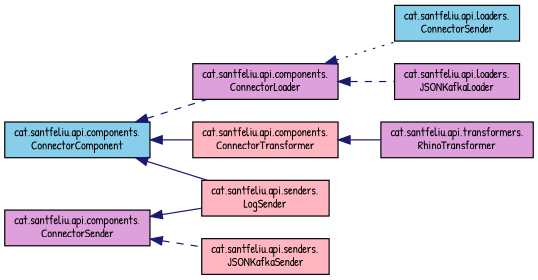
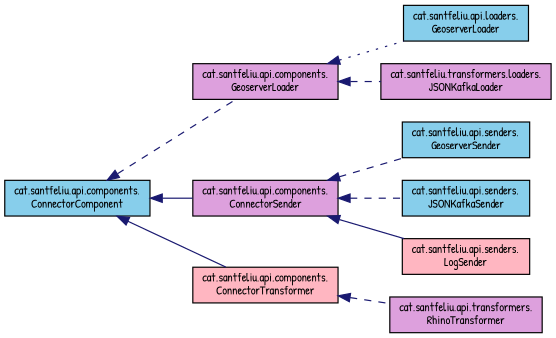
  digraph {
    fontname="Patrick Hand"
    rankdir=LR
    node [color=black fillcolor=skyblue fontname="Patrick Hand" fontsize=10 shape=record style=filled]
    edge [color=midnightblue dir=back fontname="Patrick Hand" fontsize=10 labelfontname=Helvetica labelfontsize=10 style=dashed]
    n1 [fontcolor=black height=0.2 label="cat.santfeliu.api.components.\lConnectorComponent" width=0.4]
-   n2 [fillcolor=plum height=0.2 label="cat.santfeliu.api.components.\lConnectorLoader" width=0.4]
+   n2 [fillcolor=plum height=0.2 label="cat.santfeliu.api.components.\lGeoserverLoader" width=0.4]
    n3 [fillcolor=plum height=0.2 label="cat.santfeliu.api.components.\lConnectorSender" width=0.4]
    n4 [fillcolor=lightpink height=0.2 label="cat.santfeliu.api.components.\lConnectorTransformer" width=0.4]
-   n5 [height=0.2 label="cat.santfeliu.api.loaders.\lConnectorSender" width=0.4]
-   n6 [fillcolor=plum height=0.2 label="cat.santfeliu.api.loaders.\lJSONKafkaLoader" width=0.4]
-   n8 [fillcolor=lightpink height=0.2 label="cat.santfeliu.api.senders.\lJSONKafkaSender" width=0.4]
+   n5 [height=0.2 label="cat.santfeliu.api.loaders.\lGeoserverLoader" width=0.4]
+   n6 [fillcolor=plum height=0.2 label="cat.santfeliu.transformers.loaders.\lJSONKafkaLoader" width=0.4]
+   n7 [height=0.2 label="cat.santfeliu.api.senders.\lGeoserverSender" width=0.4]
+   n8 [height=0.2 label="cat.santfeliu.api.senders.\lJSONKafkaSender" width=0.4]
    n9 [fillcolor=lightpink height=0.2 label="cat.santfeliu.api.senders.\lLogSender" width=0.4]
    n10 [fillcolor=plum height=0.2 label="cat.santfeliu.api.transformers.\lRhinoTransformer" width=0.4]
    n1 -> n2
-   n1 -> n9 [style=solid]
+   n1 -> n3 [style=solid]
    n1 -> n4 [style=solid]
    n2 -> n5 [style=dotted]
    n2 -> n6
+   n3 -> n7
    n3 -> n8
    n3 -> n9 [style=solid]
-   n4 -> n10 [style=solid]
+   n4 -> n10
  }
